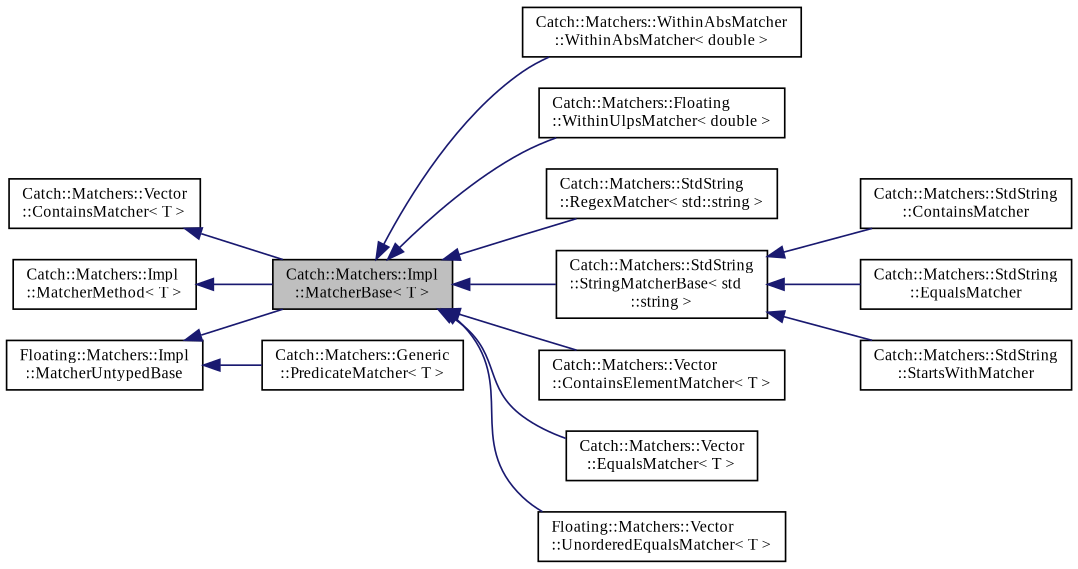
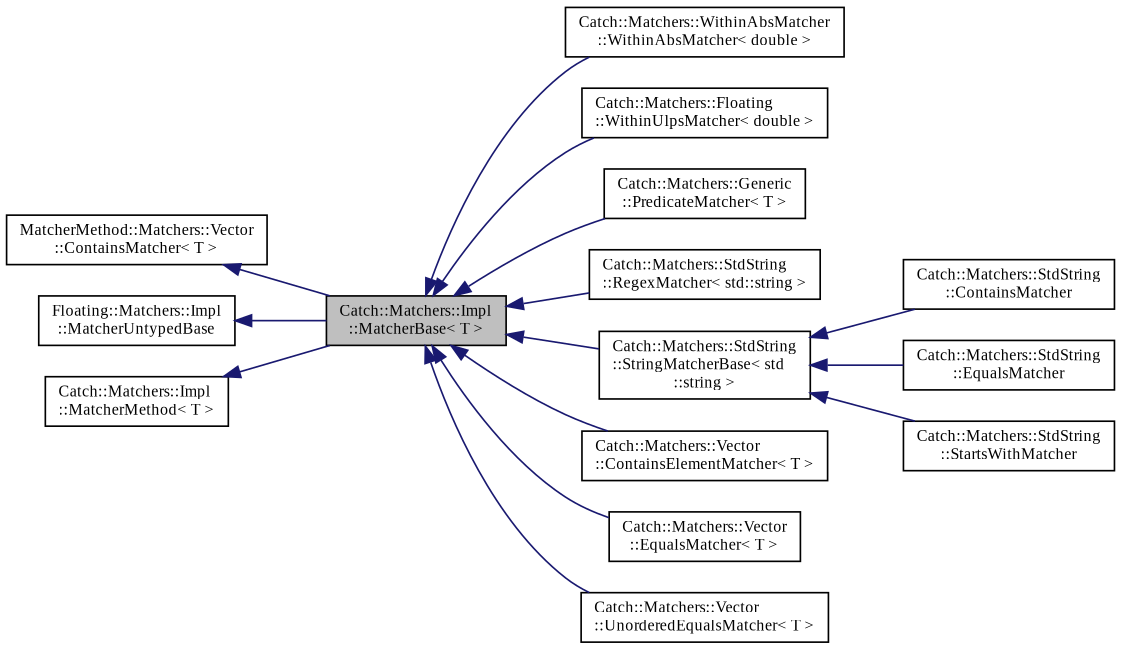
  digraph {
    fontname="Liberation Serif"
    rankdir=LR
    node [color=black fontname="Liberation Serif" fontsize=10 shape=record]
    edge [color=midnightblue dir=back fontname="Liberation Serif" fontsize=10 labelfontname=Helvetica labelfontsize=10 style=solid]
    n1 [fillcolor=grey75 fontcolor=black height=0.2 label="Catch::Matchers::Impl\l::MatcherBase\< T \>" style=filled width=0.4]
    n2 [height=0.2 label="Catch::Matchers::WithinAbsMatcher\l::WithinAbsMatcher\< double \>" width=0.4]
    n3 [height=0.2 label="Catch::Matchers::Floating\l::WithinUlpsMatcher\< double \>" width=0.4]
    n4 [height=0.2 label="Catch::Matchers::Generic\l::PredicateMatcher\< T \>" width=0.4]
    n5 [height=0.2 label="Catch::Matchers::StdString\l::RegexMatcher\< std::string \>" width=0.4]
    n6 [height=0.2 label="Catch::Matchers::StdString\l::StringMatcherBase\< std\l::string \>" width=0.4]
    n7 [height=0.2 label="Catch::Matchers::Vector\l::ContainsElementMatcher\< T \>" width=0.4]
    n8 [height=0.2 label="Catch::Matchers::Vector\l::EqualsMatcher\< T \>" width=0.4]
-   n9 [height=0.2 label="Floating::Matchers::Vector\l::UnorderedEqualsMatcher\< T \>" width=0.4]
+   n9 [height=0.2 label="Catch::Matchers::Vector\l::UnorderedEqualsMatcher\< T \>" width=0.4]
    n10 [height=0.2 label="Catch::Matchers::StdString\l::ContainsMatcher" width=0.4]
    n11 [height=0.2 label="Catch::Matchers::StdString\l::EqualsMatcher" width=0.4]
    n12 [height=0.2 label="Catch::Matchers::StdString\l::StartsWithMatcher" width=0.4]
-   n13 [height=0.2 label="Catch::Matchers::Vector\l::ContainsMatcher\< T \>" width=0.4]
+   n13 [height=0.2 label="MatcherMethod::Matchers::Vector\l::ContainsMatcher\< T \>" width=0.4]
    n14 [height=0.2 label="Floating::Matchers::Impl\l::MatcherUntypedBase" width=0.4]
    n15 [height=0.2 label="Catch::Matchers::Impl\l::MatcherMethod\< T \>" width=0.4]
    n1 -> n2
    n1 -> n3
-   n14 -> n4
+   n1 -> n4
    n1 -> n5
    n1 -> n6
    n1 -> n7
    n1 -> n8
    n1 -> n9
    n6 -> n10
    n6 -> n11
    n6 -> n12
    n13 -> n1
    n14 -> n1
    n15 -> n1
  }
